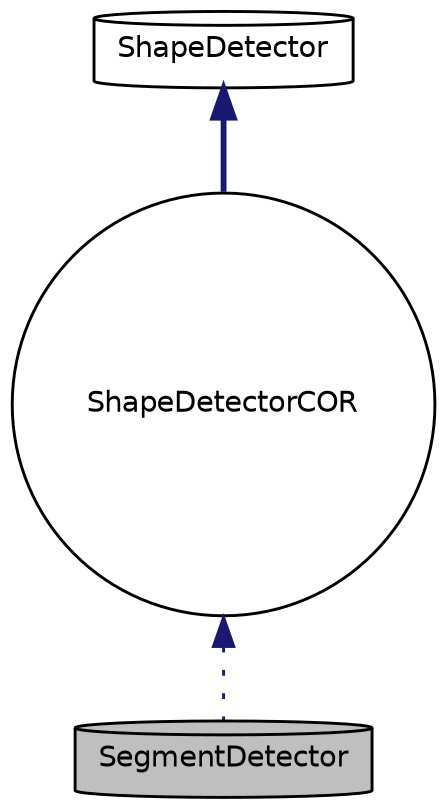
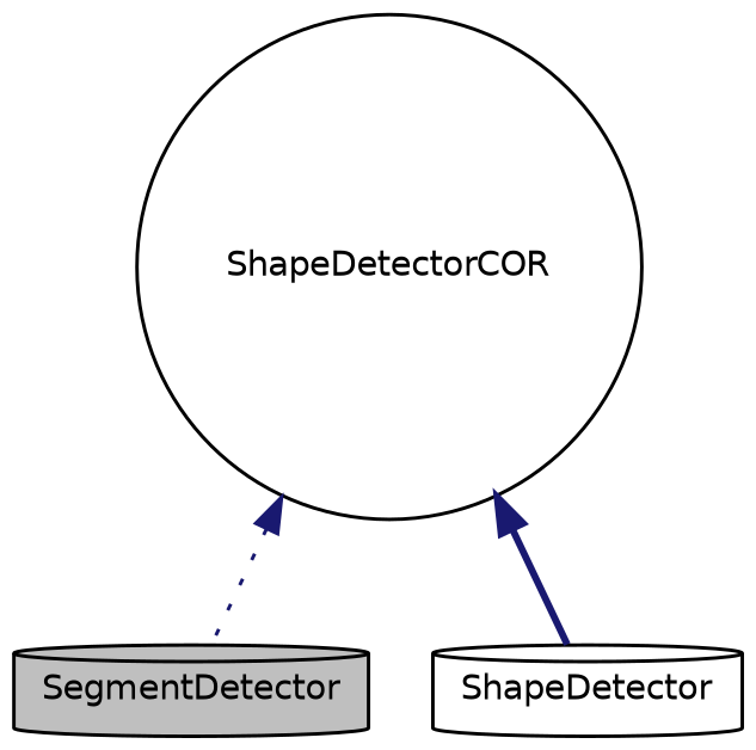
  digraph {
    node [color=black fillcolor=white fontname=Helvetica fontsize=10 shape=cylinder style=filled]
    edge [color=midnightblue dir=back fontname=Helvetica fontsize=10 labelfontname=Helvetica labelfontsize=10]
    n1 [fillcolor=grey75 fontcolor=black height=0.2 label=SegmentDetector width=0.4]
    n2 [height=0.2 label=ShapeDetector width=0.4]
    n3 [height=0.2 label=ShapeDetectorCOR shape=circle width=0.4]
    n3 -> n1 [style=dotted]
-   n2 -> n3 [style=bold]
+   n3 -> n2 [style=bold]
  }
